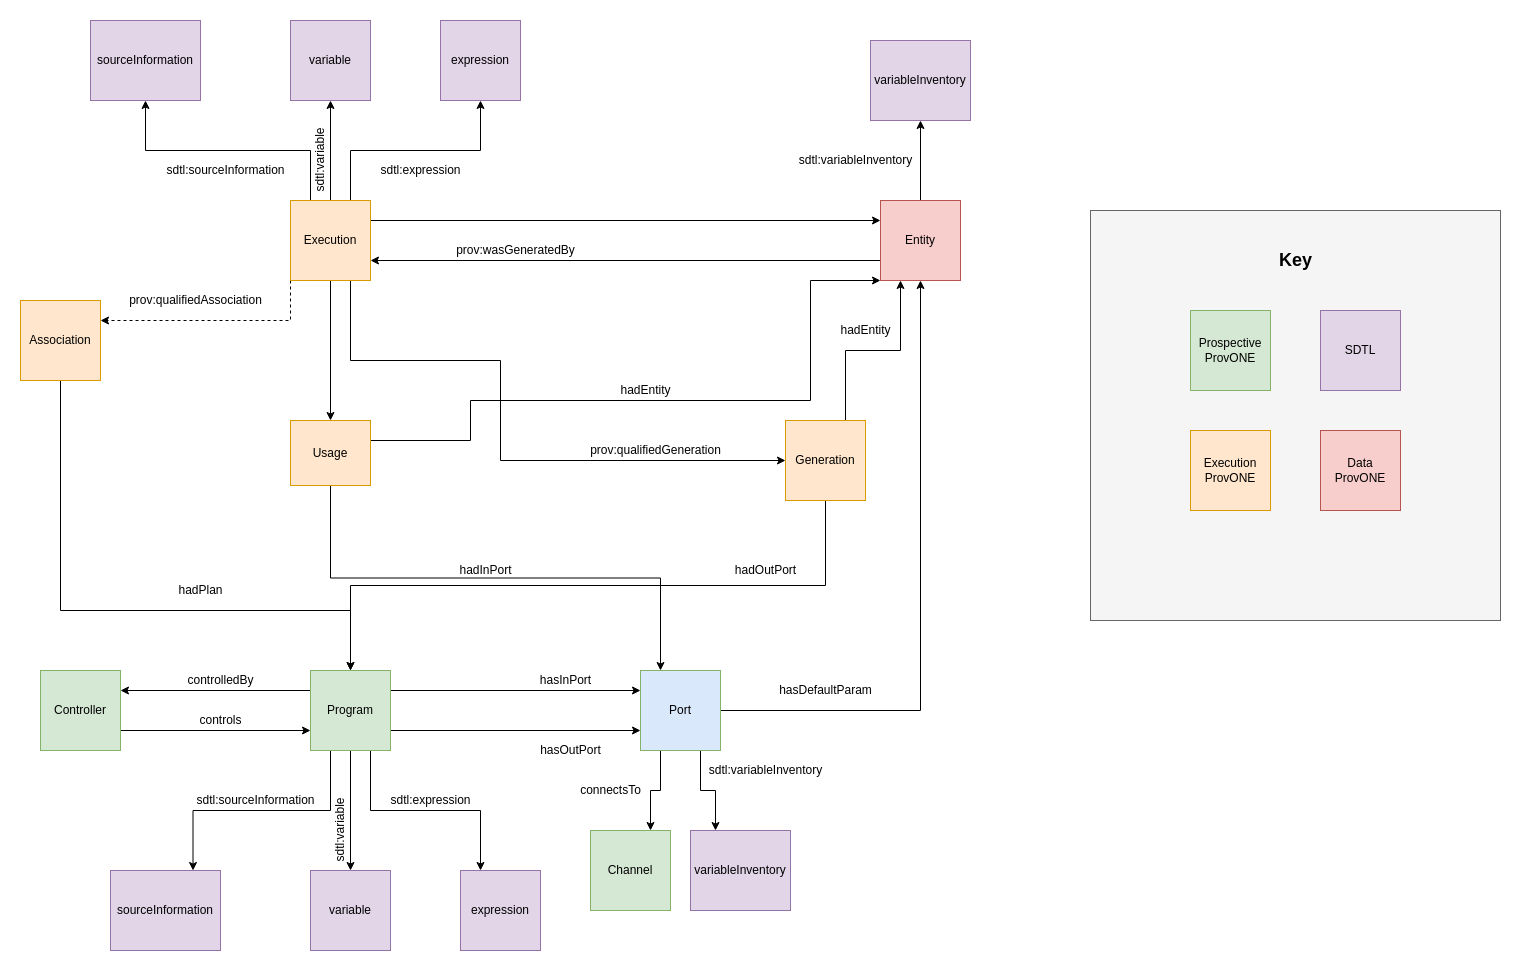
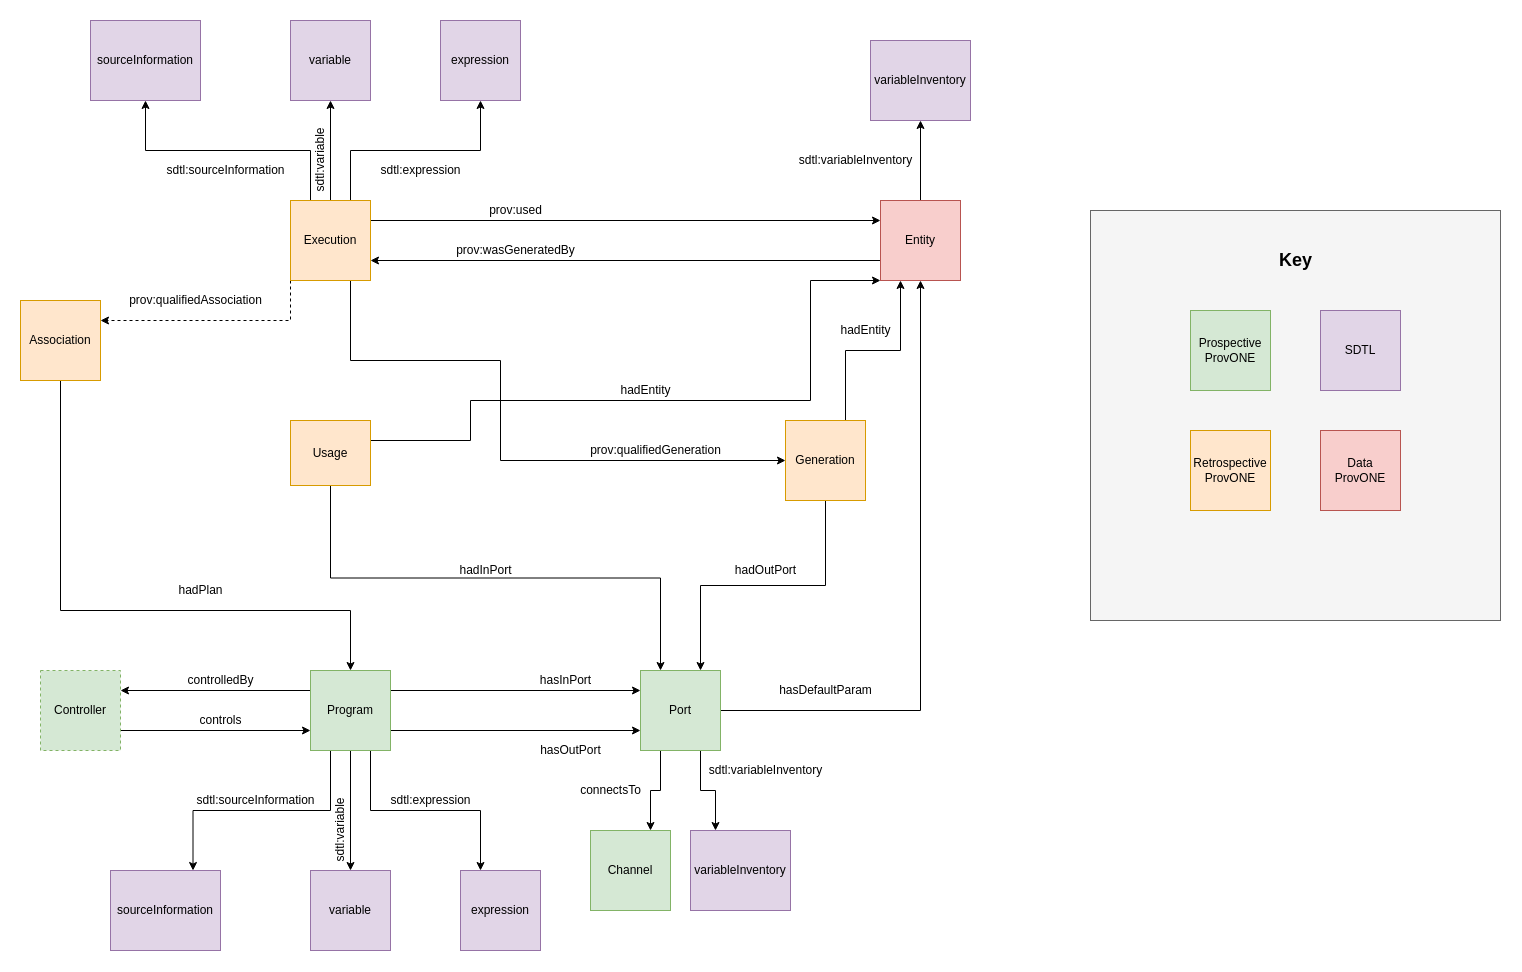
  <mxCell id="0" />
  <mxCell id="1" parent="0" />
  <mxCell id="2" value="" style="whiteSpace=wrap;html=1;aspect=fixed;fillColor=#f5f5f5;strokeColor=#666666;fontColor=#333333;" vertex="1" parent="1"><mxGeometry x="1090" y="210" width="410" height="410" as="geometry" /></mxCell>
  <mxCell id="3" style="edgeStyle=orthogonalEdgeStyle;rounded=0;orthogonalLoop=1;jettySize=auto;html=1;exitX=1;exitY=0.25;exitDx=0;exitDy=0;entryX=0;entryY=0.25;entryDx=0;entryDy=0;" edge="1" parent="1" source="9" target="13"><mxGeometry relative="1" as="geometry" /></mxCell>
  <mxCell id="4" style="edgeStyle=orthogonalEdgeStyle;rounded=0;orthogonalLoop=1;jettySize=auto;html=1;exitX=1;exitY=0.75;exitDx=0;exitDy=0;entryX=0;entryY=0.75;entryDx=0;entryDy=0;" edge="1" parent="1" source="9" target="13"><mxGeometry relative="1" as="geometry" /></mxCell>
  <mxCell id="5" style="edgeStyle=orthogonalEdgeStyle;rounded=0;orthogonalLoop=1;jettySize=auto;html=1;exitX=0.25;exitY=1;exitDx=0;exitDy=0;entryX=0.75;entryY=0;entryDx=0;entryDy=0;" edge="1" parent="1" source="9" target="19"><mxGeometry relative="1" as="geometry" /></mxCell>
  <mxCell id="6" style="edgeStyle=orthogonalEdgeStyle;rounded=0;orthogonalLoop=1;jettySize=auto;html=1;exitX=0.5;exitY=1;exitDx=0;exitDy=0;" edge="1" parent="1" source="9" target="20"><mxGeometry relative="1" as="geometry" /></mxCell>
  <mxCell id="7" style="edgeStyle=orthogonalEdgeStyle;rounded=0;orthogonalLoop=1;jettySize=auto;html=1;exitX=0.75;exitY=1;exitDx=0;exitDy=0;entryX=0.25;entryY=0;entryDx=0;entryDy=0;" edge="1" parent="1" source="9" target="21"><mxGeometry relative="1" as="geometry" /></mxCell>
  <mxCell id="8" style="edgeStyle=orthogonalEdgeStyle;rounded=0;orthogonalLoop=1;jettySize=auto;html=1;exitX=0;exitY=0.25;exitDx=0;exitDy=0;entryX=1;entryY=0.25;entryDx=0;entryDy=0;" edge="1" parent="1" source="9" target="25"><mxGeometry relative="1" as="geometry" /></mxCell>
  <mxCell id="9" value="Program" style="whiteSpace=wrap;html=1;aspect=fixed;fillColor=#d5e8d4;strokeColor=#82b366;" vertex="1" parent="1"><mxGeometry x="310" y="670" width="80" height="80" as="geometry" /></mxCell>
  <mxCell id="10" style="edgeStyle=orthogonalEdgeStyle;rounded=0;orthogonalLoop=1;jettySize=auto;html=1;exitX=0.25;exitY=1;exitDx=0;exitDy=0;entryX=0.75;entryY=0;entryDx=0;entryDy=0;" edge="1" parent="1" source="13" target="16"><mxGeometry relative="1" as="geometry" /></mxCell>
  <mxCell id="11" style="edgeStyle=orthogonalEdgeStyle;rounded=0;orthogonalLoop=1;jettySize=auto;html=1;exitX=0.75;exitY=1;exitDx=0;exitDy=0;entryX=0.25;entryY=0;entryDx=0;entryDy=0;" edge="1" parent="1" source="13" target="18"><mxGeometry relative="1" as="geometry" /></mxCell>
  <mxCell id="12" style="edgeStyle=orthogonalEdgeStyle;rounded=0;orthogonalLoop=1;jettySize=auto;html=1;exitX=1;exitY=0.5;exitDx=0;exitDy=0;entryX=0.5;entryY=1;entryDx=0;entryDy=0;" edge="1" parent="1" source="13" target="42"><mxGeometry relative="1" as="geometry" /></mxCell>
- <mxCell id="13" value="Port" style="whiteSpace=wrap;html=1;aspect=fixed;fillColor=#dae8fc;strokeColor=#82b366;" vertex="1" parent="1"><mxGeometry x="640" y="670" width="80" height="80" as="geometry" /></mxCell>
+ <mxCell id="13" value="Port" style="whiteSpace=wrap;html=1;aspect=fixed;fillColor=#d5e8d4;strokeColor=#82b366;" vertex="1" parent="1"><mxGeometry x="640" y="670" width="80" height="80" as="geometry" /></mxCell>
  <mxCell id="14" value="hasInPort" style="text;html=1;align=center;verticalAlign=middle;resizable=0;points=[];autosize=1;" vertex="1" parent="1"><mxGeometry x="530" y="670" width="70" height="20" as="geometry" /></mxCell>
  <mxCell id="15" value="hasOutPort" style="text;html=1;align=center;verticalAlign=middle;resizable=0;points=[];autosize=1;" vertex="1" parent="1"><mxGeometry x="530" y="740" width="80" height="20" as="geometry" /></mxCell>
  <mxCell id="16" value="Channel" style="whiteSpace=wrap;html=1;aspect=fixed;fillColor=#d5e8d4;strokeColor=#82b366;" vertex="1" parent="1"><mxGeometry x="590" y="830" width="80" height="80" as="geometry" /></mxCell>
  <mxCell id="17" value="connectsTo" style="text;html=1;align=center;verticalAlign=middle;resizable=0;points=[];autosize=1;" vertex="1" parent="1"><mxGeometry x="570" y="780" width="80" height="20" as="geometry" /></mxCell>
  <mxCell id="18" value="variableInventory" style="whiteSpace=wrap;html=1;aspect=fixed;fillColor=#e1d5e7;strokeColor=#9673a6;" vertex="1" parent="1"><mxGeometry x="690" y="830" width="100" height="80" as="geometry" /></mxCell>
  <mxCell id="19" value="sourceInformation" style="whiteSpace=wrap;html=1;aspect=fixed;fillColor=#e1d5e7;strokeColor=#9673a6;" vertex="1" parent="1"><mxGeometry x="110" y="870" width="110" height="80" as="geometry" /></mxCell>
  <mxCell id="20" value="variable" style="whiteSpace=wrap;html=1;aspect=fixed;fillColor=#e1d5e7;strokeColor=#9673a6;" vertex="1" parent="1"><mxGeometry x="310" y="870" width="80" height="80" as="geometry" /></mxCell>
  <mxCell id="21" value="expression" style="whiteSpace=wrap;html=1;aspect=fixed;fillColor=#e1d5e7;strokeColor=#9673a6;" vertex="1" parent="1"><mxGeometry x="460" y="870" width="80" height="80" as="geometry" /></mxCell>
  <mxCell id="22" value="Prospective&lt;br&gt;ProvONE" style="whiteSpace=wrap;html=1;aspect=fixed;fillColor=#d5e8d4;strokeColor=#82b366;" vertex="1" parent="1"><mxGeometry x="1190" y="310" width="80" height="80" as="geometry" /></mxCell>
  <mxCell id="23" value="SDTL" style="whiteSpace=wrap;html=1;aspect=fixed;fillColor=#e1d5e7;strokeColor=#9673a6;" vertex="1" parent="1"><mxGeometry x="1320" y="310" width="80" height="80" as="geometry" /></mxCell>
  <mxCell id="24" style="edgeStyle=orthogonalEdgeStyle;rounded=0;orthogonalLoop=1;jettySize=auto;html=1;exitX=1;exitY=0.75;exitDx=0;exitDy=0;entryX=0;entryY=0.75;entryDx=0;entryDy=0;" edge="1" parent="1" source="25" target="9"><mxGeometry relative="1" as="geometry" /></mxCell>
- <mxCell id="25" value="Controller" style="whiteSpace=wrap;html=1;aspect=fixed;fillColor=#d5e8d4;strokeColor=#82b366;" vertex="1" parent="1"><mxGeometry y="670" width="80" height="80" as="geometry" x="40" /></mxCell>
+ <mxCell id="25" value="Controller" style="whiteSpace=wrap;html=1;aspect=fixed;fillColor=#d5e8d4;strokeColor=#82b366;dashed=1;" vertex="1" parent="1"><mxGeometry y="670" width="80" height="80" as="geometry" x="40" /></mxCell>
  <mxCell id="26" value="controls" style="text;html=1;align=center;verticalAlign=middle;resizable=0;points=[];autosize=1;" vertex="1" parent="1"><mxGeometry x="190" y="710" width="60" height="20" as="geometry" /></mxCell>
  <mxCell id="27" value="controlledBy" style="text;html=1;align=center;verticalAlign=middle;resizable=0;points=[];autosize=1;" vertex="1" parent="1"><mxGeometry x="180" y="670" width="80" height="20" as="geometry" /></mxCell>
  <mxCell id="28" value="sdtl:variableInventory" style="text;html=1;align=center;verticalAlign=middle;resizable=0;points=[];autosize=1;" vertex="1" parent="1"><mxGeometry x="700" y="760" width="130" height="20" as="geometry" /></mxCell>
  <mxCell id="29" value="sdtl:expression" style="text;html=1;align=center;verticalAlign=middle;resizable=0;points=[];autosize=1;" vertex="1" parent="1"><mxGeometry x="380" y="790" width="100" height="20" as="geometry" /></mxCell>
  <mxCell id="30" value="sdtl:&lt;span&gt;sourceInformation&lt;/span&gt;" style="text;html=1;align=center;verticalAlign=middle;resizable=0;points=[];autosize=1;" vertex="1" parent="1"><mxGeometry x="190" y="790" width="130" height="20" as="geometry" /></mxCell>
  <mxCell id="31" value="sdtl:variable" style="text;html=1;align=center;verticalAlign=middle;resizable=0;points=[];autosize=1;rotation=-90;" vertex="1" parent="1"><mxGeometry x="300" y="820" width="80" height="20" as="geometry" /></mxCell>
  <mxCell id="32" style="edgeStyle=orthogonalEdgeStyle;rounded=0;orthogonalLoop=1;jettySize=auto;html=1;exitX=1;exitY=0.25;exitDx=0;exitDy=0;entryX=0;entryY=0.25;entryDx=0;entryDy=0;" edge="1" parent="1" source="39" target="42"><mxGeometry relative="1" as="geometry" /></mxCell>
  <mxCell id="33" style="edgeStyle=orthogonalEdgeStyle;rounded=0;orthogonalLoop=1;jettySize=auto;html=1;exitX=0;exitY=1;exitDx=0;exitDy=0;entryX=1;entryY=0.25;entryDx=0;entryDy=0;dashed=1;" edge="1" parent="1" source="39" target="50"><mxGeometry relative="1" as="geometry" /></mxCell>
- <mxCell id="34" style="edgeStyle=orthogonalEdgeStyle;rounded=0;orthogonalLoop=1;jettySize=auto;html=1;exitX=0.5;exitY=1;exitDx=0;exitDy=0;" edge="1" parent="1" source="39" target="55"><mxGeometry relative="1" as="geometry" /></mxCell>
  <mxCell id="35" style="edgeStyle=orthogonalEdgeStyle;rounded=0;orthogonalLoop=1;jettySize=auto;html=1;exitX=0.75;exitY=1;exitDx=0;exitDy=0;entryX=0;entryY=0.5;entryDx=0;entryDy=0;" edge="1" parent="1" source="39" target="58"><mxGeometry relative="1" as="geometry"><Array as="points"><mxPoint x="350" y="360" /><mxPoint x="500" y="360" /><mxPoint x="500" y="460" /></Array></mxGeometry></mxCell>
  <mxCell id="36" style="edgeStyle=orthogonalEdgeStyle;rounded=0;orthogonalLoop=1;jettySize=auto;html=1;exitX=0.25;exitY=0;exitDx=0;exitDy=0;" edge="1" parent="1" source="39" target="65"><mxGeometry relative="1" as="geometry" /></mxCell>
  <mxCell id="37" style="edgeStyle=orthogonalEdgeStyle;rounded=0;orthogonalLoop=1;jettySize=auto;html=1;exitX=0.5;exitY=0;exitDx=0;exitDy=0;" edge="1" parent="1" source="39" target="66"><mxGeometry relative="1" as="geometry" /></mxCell>
  <mxCell id="38" style="edgeStyle=orthogonalEdgeStyle;rounded=0;orthogonalLoop=1;jettySize=auto;html=1;exitX=0.75;exitY=0;exitDx=0;exitDy=0;" edge="1" parent="1" source="39" target="67"><mxGeometry relative="1" as="geometry" /></mxCell>
  <mxCell id="39" value="Execution" style="whiteSpace=wrap;html=1;aspect=fixed;fillColor=#ffe6cc;strokeColor=#d79b00;" vertex="1" parent="1"><mxGeometry x="290" y="200" width="80" height="80" as="geometry" /></mxCell>
  <mxCell id="40" style="edgeStyle=orthogonalEdgeStyle;rounded=0;orthogonalLoop=1;jettySize=auto;html=1;exitX=0;exitY=0.75;exitDx=0;exitDy=0;entryX=1;entryY=0.75;entryDx=0;entryDy=0;" edge="1" parent="1" source="42" target="39"><mxGeometry relative="1" as="geometry" /></mxCell>
  <mxCell id="41" style="edgeStyle=orthogonalEdgeStyle;rounded=0;orthogonalLoop=1;jettySize=auto;html=1;exitX=0.5;exitY=0;exitDx=0;exitDy=0;entryX=0.5;entryY=1;entryDx=0;entryDy=0;" edge="1" parent="1" source="42" target="64"><mxGeometry relative="1" as="geometry" /></mxCell>
  <mxCell id="42" value="Entity" style="whiteSpace=wrap;html=1;aspect=fixed;fillColor=#f8cecc;strokeColor=#b85450;" vertex="1" parent="1"><mxGeometry x="880" y="200" width="80" height="80" as="geometry" /></mxCell>
+ <mxCell id="43" value="prov:used" style="text;html=1;align=center;verticalAlign=middle;resizable=0;points=[];autosize=1;" vertex="1" parent="1"><mxGeometry x="480" y="200" width="70" height="20" as="geometry" /></mxCell>
  <mxCell id="44" value="prov:wasGeneratedBy" style="text;html=1;align=center;verticalAlign=middle;resizable=0;points=[];autosize=1;" vertex="1" parent="1"><mxGeometry x="450" y="240" width="130" height="20" as="geometry" /></mxCell>
  <mxCell id="45" value="hasDefaultParam" style="text;html=1;align=center;verticalAlign=middle;resizable=0;points=[];autosize=1;" vertex="1" parent="1"><mxGeometry x="770" y="680" width="110" height="20" as="geometry" /></mxCell>
  <mxCell id="46" value="Data&lt;br&gt;ProvONE" style="whiteSpace=wrap;html=1;aspect=fixed;fillColor=#f8cecc;strokeColor=#b85450;" vertex="1" parent="1"><mxGeometry x="1320" y="430" width="80" height="80" as="geometry" /></mxCell>
- <mxCell id="47" value="Execution&lt;br&gt;ProvONE" style="whiteSpace=wrap;html=1;aspect=fixed;fillColor=#ffe6cc;strokeColor=#d79b00;" vertex="1" parent="1"><mxGeometry x="1190" y="430" width="80" height="80" as="geometry" /></mxCell>
+ <mxCell id="47" value="Retrospective&lt;br&gt;ProvONE" style="whiteSpace=wrap;html=1;aspect=fixed;fillColor=#ffe6cc;strokeColor=#d79b00;" vertex="1" parent="1"><mxGeometry x="1190" y="430" width="80" height="80" as="geometry" /></mxCell>
  <mxCell id="48" value="&lt;b&gt;&lt;font style=&quot;font-size: 18px&quot;&gt;Key&lt;/font&gt;&lt;/b&gt;" style="text;html=1;align=center;verticalAlign=middle;resizable=0;points=[];autosize=1;" vertex="1" parent="1"><mxGeometry x="1270" y="250" width="50" height="20" as="geometry" /></mxCell>
  <mxCell id="49" style="edgeStyle=orthogonalEdgeStyle;rounded=0;orthogonalLoop=1;jettySize=auto;html=1;exitX=0.5;exitY=1;exitDx=0;exitDy=0;" edge="1" parent="1" source="50" target="9"><mxGeometry relative="1" as="geometry"><Array as="points"><mxPoint x="60" y="610" /><mxPoint x="350" y="610" /></Array></mxGeometry></mxCell>
  <mxCell id="50" value="Association" style="whiteSpace=wrap;html=1;aspect=fixed;fillColor=#ffe6cc;strokeColor=#d79b00;" vertex="1" parent="1"><mxGeometry x="20" y="300" width="80" height="80" as="geometry" /></mxCell>
  <mxCell id="51" value="prov:qualifiedAssociation" style="text;html=1;align=center;verticalAlign=middle;resizable=0;points=[];autosize=1;" vertex="1" parent="1"><mxGeometry x="120" y="290" width="150" height="20" as="geometry" /></mxCell>
  <mxCell id="52" value="hadPlan" style="text;html=1;align=center;verticalAlign=middle;resizable=0;points=[];autosize=1;" vertex="1" parent="1"><mxGeometry x="170" y="580" width="60" height="20" as="geometry" /></mxCell>
  <mxCell id="53" style="edgeStyle=orthogonalEdgeStyle;rounded=0;orthogonalLoop=1;jettySize=auto;html=1;exitX=0.5;exitY=1;exitDx=0;exitDy=0;entryX=0.25;entryY=0;entryDx=0;entryDy=0;" edge="1" parent="1" source="55" target="13"><mxGeometry relative="1" as="geometry" /></mxCell>
  <mxCell id="54" style="edgeStyle=orthogonalEdgeStyle;rounded=0;orthogonalLoop=1;jettySize=auto;html=1;exitX=1;exitY=0.25;exitDx=0;exitDy=0;entryX=0;entryY=1;entryDx=0;entryDy=0;" edge="1" parent="1" source="55" target="42"><mxGeometry relative="1" as="geometry"><Array as="points"><mxPoint x="470" y="440" /><mxPoint x="470" y="400" /><mxPoint x="810" y="400" /><mxPoint x="810" y="280" /></Array></mxGeometry></mxCell>
  <mxCell id="55" value="Usage" style="whiteSpace=wrap;html=1;aspect=fixed;fillColor=#ffe6cc;strokeColor=#d79b00;" vertex="1" parent="1"><mxGeometry x="290" y="420" width="80" height="65" as="geometry" /></mxCell>
- <mxCell id="56" style="edgeStyle=orthogonalEdgeStyle;rounded=0;orthogonalLoop=1;jettySize=auto;html=1;exitX=0.5;exitY=1;exitDx=0;exitDy=0;" edge="1" parent="1" source="58" target="9"><mxGeometry relative="1" as="geometry" /></mxCell>
+ <mxCell id="56" style="edgeStyle=orthogonalEdgeStyle;rounded=0;orthogonalLoop=1;jettySize=auto;html=1;exitX=0.5;exitY=1;exitDx=0;exitDy=0;entryX=0.75;entryY=0;entryDx=0;entryDy=0;" edge="1" parent="1" source="58" target="13"><mxGeometry relative="1" as="geometry" /></mxCell>
  <mxCell id="57" style="edgeStyle=orthogonalEdgeStyle;rounded=0;orthogonalLoop=1;jettySize=auto;html=1;exitX=0.75;exitY=0;exitDx=0;exitDy=0;entryX=0.25;entryY=1;entryDx=0;entryDy=0;" edge="1" parent="1" source="58" target="42"><mxGeometry relative="1" as="geometry" /></mxCell>
  <mxCell id="58" value="Generation" style="whiteSpace=wrap;html=1;aspect=fixed;fillColor=#ffe6cc;strokeColor=#d79b00;fontStyle=0" vertex="1" parent="1"><mxGeometry x="785" y="420" width="80" height="80" as="geometry" /></mxCell>
  <mxCell id="59" value="hadInPort" style="text;html=1;align=center;verticalAlign=middle;resizable=0;points=[];autosize=1;" vertex="1" parent="1"><mxGeometry x="450" y="560" width="70" height="20" as="geometry" /></mxCell>
  <mxCell id="60" value="hadOutPort" style="text;html=1;align=center;verticalAlign=middle;resizable=0;points=[];autosize=1;" vertex="1" parent="1"><mxGeometry x="725" y="560" width="80" height="20" as="geometry" /></mxCell>
  <mxCell id="61" value="prov:qualifiedGeneration" style="text;html=1;align=center;verticalAlign=middle;resizable=0;points=[];autosize=1;" vertex="1" parent="1"><mxGeometry x="580" y="440" width="150" height="20" as="geometry" /></mxCell>
  <mxCell id="62" value="hadEntity" style="text;html=1;align=center;verticalAlign=middle;resizable=0;points=[];autosize=1;" vertex="1" parent="1"><mxGeometry x="830" y="320" width="70" height="20" as="geometry" /></mxCell>
  <mxCell id="63" value="hadEntity" style="text;html=1;align=center;verticalAlign=middle;resizable=0;points=[];autosize=1;" vertex="1" parent="1"><mxGeometry x="610" y="380" width="70" height="20" as="geometry" /></mxCell>
  <mxCell id="64" value="variableInventory" style="whiteSpace=wrap;html=1;aspect=fixed;fillColor=#e1d5e7;strokeColor=#9673a6;" vertex="1" parent="1"><mxGeometry x="870" y="40" width="100" height="80" as="geometry" /></mxCell>
  <mxCell id="65" value="sourceInformation" style="whiteSpace=wrap;html=1;aspect=fixed;fillColor=#e1d5e7;strokeColor=#9673a6;" vertex="1" parent="1"><mxGeometry x="90" y="20" width="110" height="80" as="geometry" /></mxCell>
  <mxCell id="66" value="variable" style="whiteSpace=wrap;html=1;aspect=fixed;fillColor=#e1d5e7;strokeColor=#9673a6;" vertex="1" parent="1"><mxGeometry x="290" y="20" width="80" height="80" as="geometry" /></mxCell>
  <mxCell id="67" value="expression" style="whiteSpace=wrap;html=1;aspect=fixed;fillColor=#e1d5e7;strokeColor=#9673a6;" vertex="1" parent="1"><mxGeometry x="440" y="20" width="80" height="80" as="geometry" /></mxCell>
  <mxCell id="68" value="sdtl:expression" style="text;html=1;align=center;verticalAlign=middle;resizable=0;points=[];autosize=1;" vertex="1" parent="1"><mxGeometry x="370" y="160" width="100" height="20" as="geometry" /></mxCell>
  <mxCell id="69" value="sdtl:&lt;span&gt;sourceInformation&lt;/span&gt;" style="text;html=1;align=center;verticalAlign=middle;resizable=0;points=[];autosize=1;" vertex="1" parent="1"><mxGeometry x="160" y="160" width="130" height="20" as="geometry" /></mxCell>
  <mxCell id="70" value="sdtl:variable" style="text;html=1;align=center;verticalAlign=middle;resizable=0;points=[];autosize=1;rotation=-90;" vertex="1" parent="1"><mxGeometry x="280" y="150" width="80" height="20" as="geometry" /></mxCell>
  <mxCell id="71" value="sdtl:variableInventory" style="text;html=1;align=center;verticalAlign=middle;resizable=0;points=[];autosize=1;" vertex="1" parent="1"><mxGeometry x="790" y="150" width="130" height="20" as="geometry" /></mxCell>
